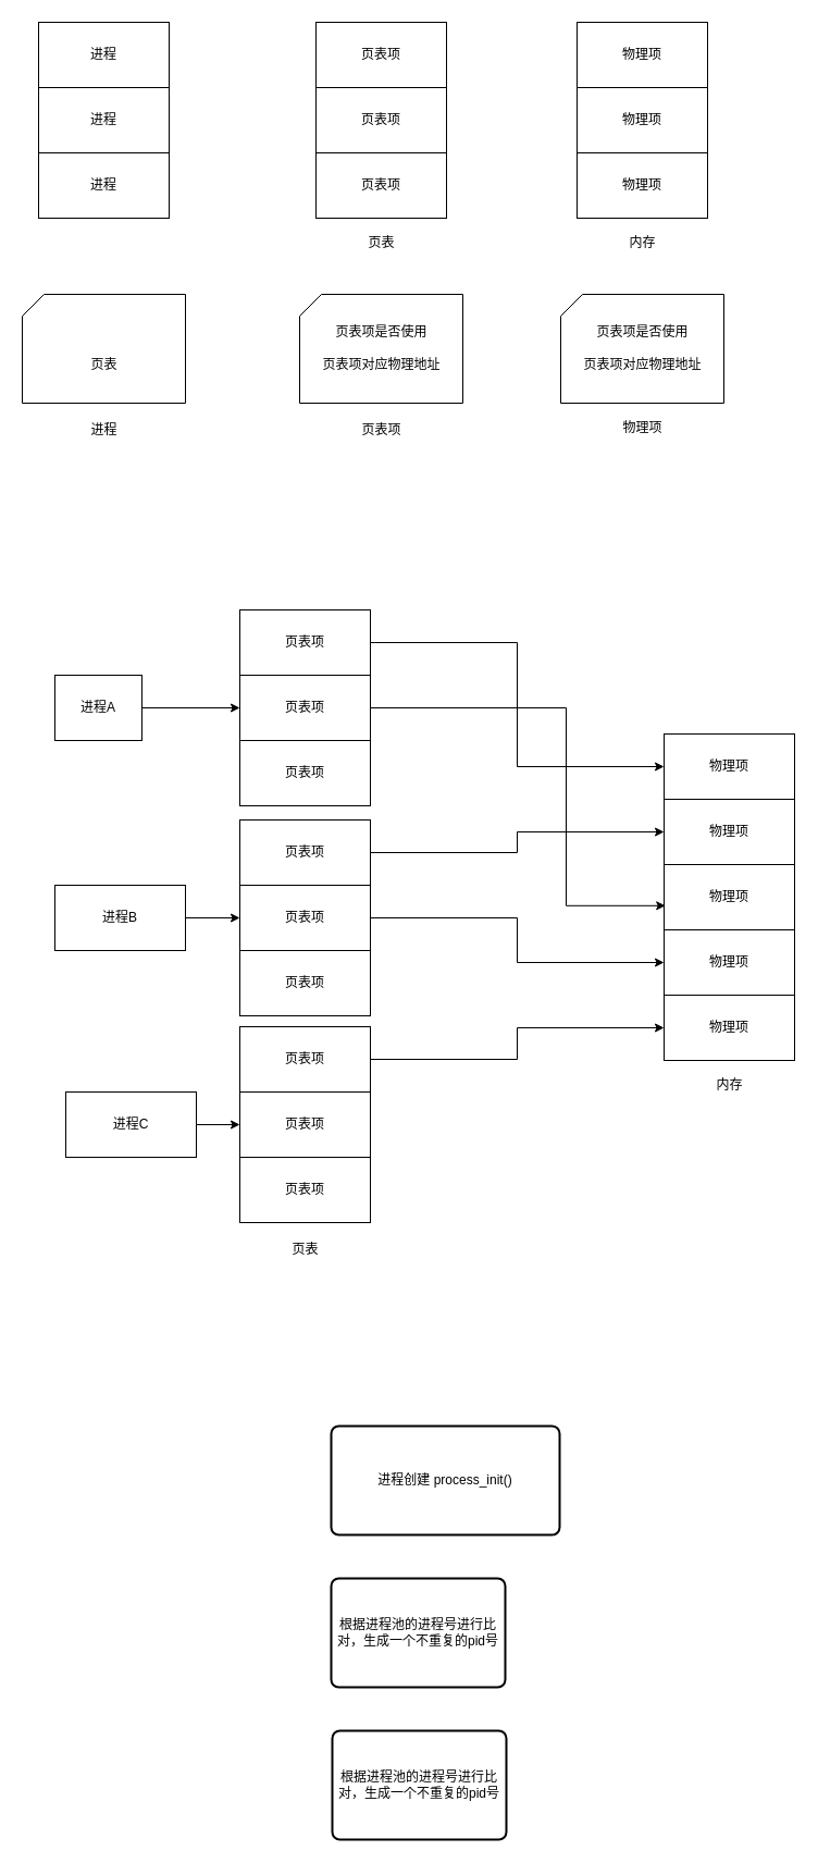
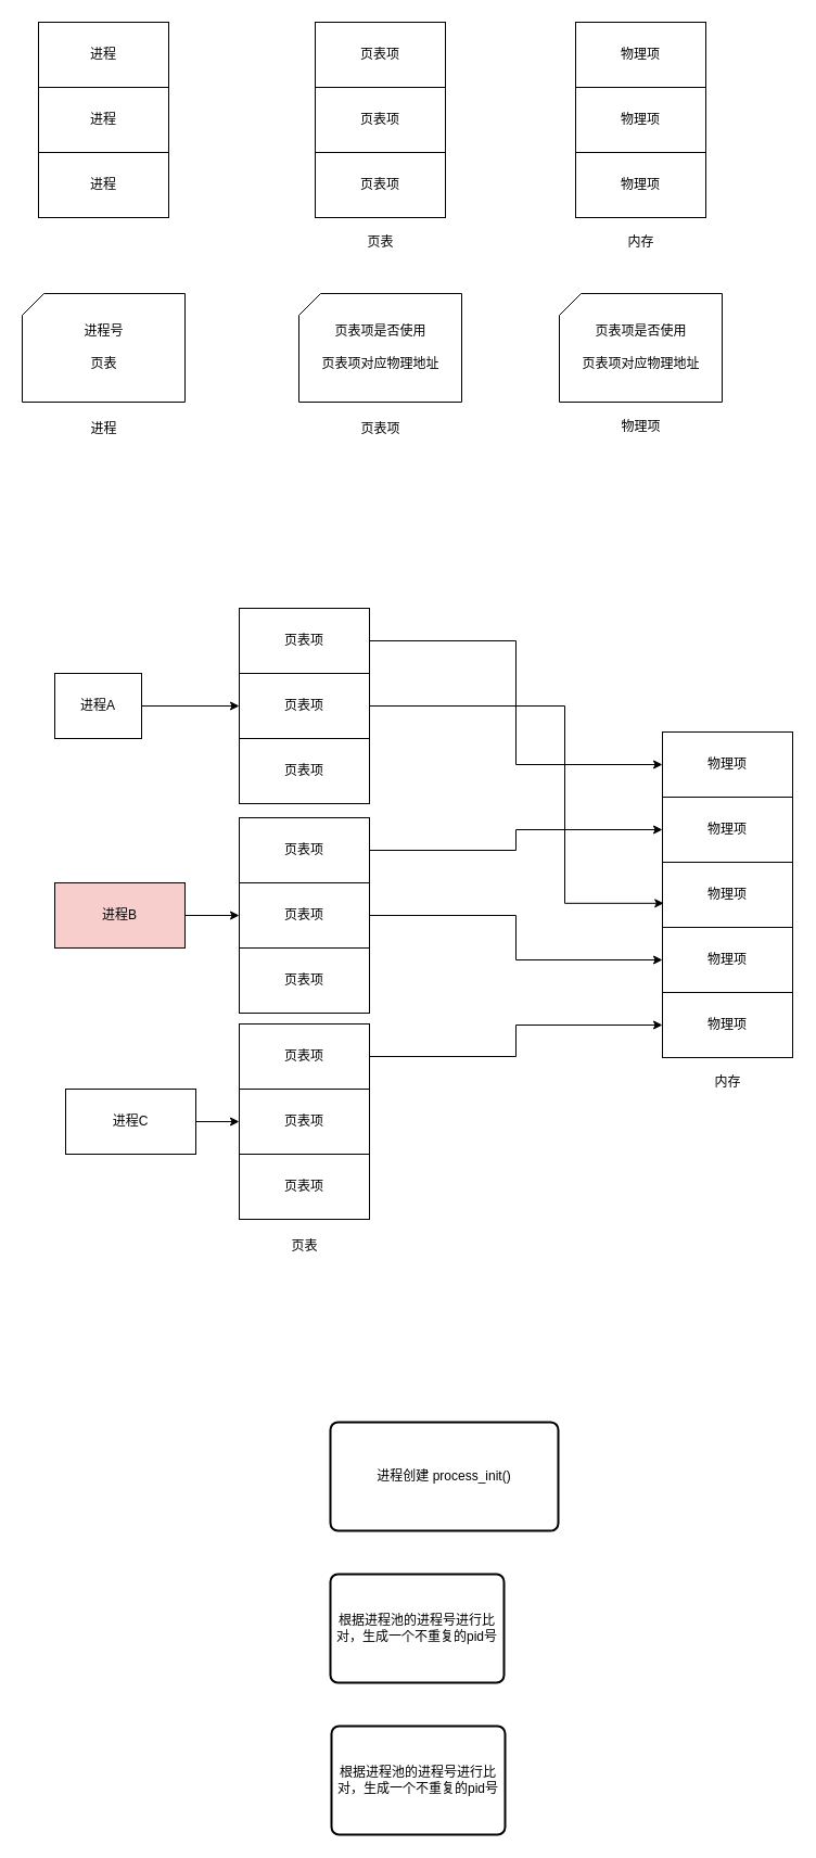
  <mxCell id="0" />
  <mxCell id="1" parent="0" />
  <mxCell id="2" value="进程创建 process_init()" style="rounded=1;whiteSpace=wrap;html=1;absoluteArcSize=1;arcSize=14;strokeWidth=2;" vertex="1" parent="1"><mxGeometry x="304" y="1310" width="210" height="100" as="geometry" /></mxCell>
  <mxCell id="3" value="" style="verticalLabelPosition=bottom;verticalAlign=top;html=1;shape=card;whiteSpace=wrap;size=20;arcSize=12;" vertex="1" parent="1"><mxGeometry x="20" y="270" width="150" height="100" as="geometry" /></mxCell>
  <mxCell id="4" value="进程" style="text;html=1;align=center;verticalAlign=middle;resizable=0;points=[];autosize=1;strokeColor=none;fillColor=none;" vertex="1" parent="1"><mxGeometry x="70" y="380" width="50" height="30" as="geometry" /></mxCell>
+ <mxCell id="5" value="进程号" style="text;html=1;align=center;verticalAlign=middle;resizable=0;points=[];autosize=1;strokeColor=none;fillColor=none;" vertex="1" parent="1"><mxGeometry x="65" y="290" width="60" height="30" as="geometry" /></mxCell>
  <mxCell id="6" value="页表" style="text;html=1;align=center;verticalAlign=middle;resizable=0;points=[];autosize=1;strokeColor=none;fillColor=none;" vertex="1" parent="1"><mxGeometry x="70" y="320" width="50" height="30" as="geometry" /></mxCell>
  <mxCell id="7" value="" style="verticalLabelPosition=bottom;verticalAlign=top;html=1;shape=card;whiteSpace=wrap;size=20;arcSize=12;" vertex="1" parent="1"><mxGeometry x="275" y="270" width="150" height="100" as="geometry" /></mxCell>
  <mxCell id="8" value="页表项" style="text;html=1;align=center;verticalAlign=middle;resizable=0;points=[];autosize=1;strokeColor=none;fillColor=none;" vertex="1" parent="1"><mxGeometry x="320" y="380" width="60" height="30" as="geometry" /></mxCell>
  <mxCell id="9" value="页表项是否使用" style="text;html=1;align=center;verticalAlign=middle;resizable=0;points=[];autosize=1;strokeColor=none;fillColor=none;" vertex="1" parent="1"><mxGeometry x="295" y="290" width="110" height="30" as="geometry" /></mxCell>
  <mxCell id="10" value="页表项对应物理地址" style="text;html=1;align=center;verticalAlign=middle;resizable=0;points=[];autosize=1;strokeColor=none;fillColor=none;" vertex="1" parent="1"><mxGeometry x="285" y="320" width="130" height="30" as="geometry" /></mxCell>
  <mxCell id="11" value="页表项" style="rounded=0;whiteSpace=wrap;html=1;" vertex="1" parent="1"><mxGeometry x="290" y="20" width="120" height="60" as="geometry" /></mxCell>
  <mxCell id="12" value="页表项" style="rounded=0;whiteSpace=wrap;html=1;" vertex="1" parent="1"><mxGeometry x="290" y="80" width="120" height="60" as="geometry" /></mxCell>
  <mxCell id="13" value="页表项" style="rounded=0;whiteSpace=wrap;html=1;" vertex="1" parent="1"><mxGeometry x="290" y="140" width="120" height="60" as="geometry" /></mxCell>
  <mxCell id="14" value="页表" style="text;html=1;align=center;verticalAlign=middle;resizable=0;points=[];autosize=1;strokeColor=none;fillColor=none;" vertex="1" parent="1"><mxGeometry x="325" y="208" width="50" height="30" as="geometry" /></mxCell>
  <mxCell id="15" value="物理项" style="rounded=0;whiteSpace=wrap;html=1;" vertex="1" parent="1"><mxGeometry x="530" y="20" width="120" height="60" as="geometry" /></mxCell>
  <mxCell id="16" value="物理项" style="rounded=0;whiteSpace=wrap;html=1;" vertex="1" parent="1"><mxGeometry x="530" y="80" width="120" height="60" as="geometry" /></mxCell>
  <mxCell id="17" value="物理项" style="rounded=0;whiteSpace=wrap;html=1;" vertex="1" parent="1"><mxGeometry x="530" y="140" width="120" height="60" as="geometry" /></mxCell>
  <mxCell id="18" value="内存" style="text;html=1;align=center;verticalAlign=middle;resizable=0;points=[];autosize=1;strokeColor=none;fillColor=none;" vertex="1" parent="1"><mxGeometry x="565" y="208" width="50" height="30" as="geometry" /></mxCell>
  <mxCell id="19" value="" style="verticalLabelPosition=bottom;verticalAlign=top;html=1;shape=card;whiteSpace=wrap;size=20;arcSize=12;" vertex="1" parent="1"><mxGeometry x="515" y="270" width="150" height="100" as="geometry" /></mxCell>
  <mxCell id="20" value="页表项是否使用" style="text;html=1;align=center;verticalAlign=middle;resizable=0;points=[];autosize=1;strokeColor=none;fillColor=none;" vertex="1" parent="1"><mxGeometry x="535" y="290" width="110" height="30" as="geometry" /></mxCell>
  <mxCell id="21" value="页表项对应物理地址" style="text;html=1;align=center;verticalAlign=middle;resizable=0;points=[];autosize=1;strokeColor=none;fillColor=none;" vertex="1" parent="1"><mxGeometry x="525" y="320" width="130" height="30" as="geometry" /></mxCell>
  <mxCell id="22" value="进程" style="rounded=0;whiteSpace=wrap;html=1;" vertex="1" parent="1"><mxGeometry x="35" y="20" width="120" height="60" as="geometry" /></mxCell>
  <mxCell id="23" value="进程" style="rounded=0;whiteSpace=wrap;html=1;" vertex="1" parent="1"><mxGeometry x="35" y="80" width="120" height="60" as="geometry" /></mxCell>
  <mxCell id="24" value="进程" style="rounded=0;whiteSpace=wrap;html=1;" vertex="1" parent="1"><mxGeometry x="35" y="140" width="120" height="60" as="geometry" /></mxCell>
  <mxCell id="25" value="物理项" style="text;html=1;align=center;verticalAlign=middle;resizable=0;points=[];autosize=1;strokeColor=none;fillColor=none;" vertex="1" parent="1"><mxGeometry x="560" y="378" width="60" height="30" as="geometry" /></mxCell>
  <mxCell id="26" style="edgeStyle=orthogonalEdgeStyle;rounded=0;orthogonalLoop=1;jettySize=auto;html=1;exitX=1;exitY=0.5;exitDx=0;exitDy=0;entryX=0;entryY=0.5;entryDx=0;entryDy=0;" edge="1" parent="1" source="27" target="37"><mxGeometry relative="1" as="geometry" /></mxCell>
  <mxCell id="27" value="页表项" style="rounded=0;whiteSpace=wrap;html=1;" vertex="1" parent="1"><mxGeometry x="220" y="560" width="120" height="60" as="geometry" /></mxCell>
  <mxCell id="28" style="edgeStyle=orthogonalEdgeStyle;rounded=0;orthogonalLoop=1;jettySize=auto;html=1;exitX=1;exitY=0.5;exitDx=0;exitDy=0;entryX=0.01;entryY=0.63;entryDx=0;entryDy=0;entryPerimeter=0;" edge="1" parent="1" source="29" target="32"><mxGeometry relative="1" as="geometry"><Array as="points"><mxPoint x="520" y="650" /><mxPoint x="520" y="832" /></Array></mxGeometry></mxCell>
  <mxCell id="29" value="页表项" style="rounded=0;whiteSpace=wrap;html=1;" vertex="1" parent="1"><mxGeometry x="220" y="620" width="120" height="60" as="geometry" /></mxCell>
  <mxCell id="30" value="页表项" style="rounded=0;whiteSpace=wrap;html=1;" vertex="1" parent="1"><mxGeometry x="220" y="680" width="120" height="60" as="geometry" /></mxCell>
  <mxCell id="31" value="页表" style="text;html=1;align=center;verticalAlign=middle;resizable=0;points=[];autosize=1;strokeColor=none;fillColor=none;" vertex="1" parent="1"><mxGeometry x="255" y="750" width="50" height="30" as="geometry" /></mxCell>
  <mxCell id="32" value="物理项" style="rounded=0;whiteSpace=wrap;html=1;" vertex="1" parent="1"><mxGeometry x="610" y="794" width="120" height="60" as="geometry" /></mxCell>
  <mxCell id="33" value="物理项" style="rounded=0;whiteSpace=wrap;html=1;" vertex="1" parent="1"><mxGeometry x="610" y="854" width="120" height="60" as="geometry" /></mxCell>
  <mxCell id="34" value="物理项" style="rounded=0;whiteSpace=wrap;html=1;" vertex="1" parent="1"><mxGeometry x="610" y="914" width="120" height="60" as="geometry" /></mxCell>
  <mxCell id="35" value="内存" style="text;html=1;align=center;verticalAlign=middle;resizable=0;points=[];autosize=1;strokeColor=none;fillColor=none;" vertex="1" parent="1"><mxGeometry x="645" y="982" width="50" height="30" as="geometry" /></mxCell>
  <mxCell id="36" value="物理项" style="rounded=0;whiteSpace=wrap;html=1;" vertex="1" parent="1"><mxGeometry x="610" y="734" width="120" height="60" as="geometry" /></mxCell>
  <mxCell id="37" value="物理项" style="rounded=0;whiteSpace=wrap;html=1;" vertex="1" parent="1"><mxGeometry x="610" y="674" width="120" height="60" as="geometry" /></mxCell>
  <mxCell id="38" style="edgeStyle=orthogonalEdgeStyle;rounded=0;orthogonalLoop=1;jettySize=auto;html=1;exitX=1;exitY=0.5;exitDx=0;exitDy=0;entryX=0;entryY=0.5;entryDx=0;entryDy=0;" edge="1" parent="1" source="39" target="29"><mxGeometry relative="1" as="geometry" /></mxCell>
  <mxCell id="39" value="进程A" style="whiteSpace=wrap;html=1;" vertex="1" parent="1"><mxGeometry x="50" y="620" width="80" height="60" as="geometry" /></mxCell>
  <mxCell id="40" style="edgeStyle=orthogonalEdgeStyle;rounded=0;orthogonalLoop=1;jettySize=auto;html=1;exitX=1;exitY=0.5;exitDx=0;exitDy=0;entryX=0;entryY=0.5;entryDx=0;entryDy=0;" edge="1" parent="1" source="41" target="36"><mxGeometry relative="1" as="geometry" /></mxCell>
  <mxCell id="41" value="页表项" style="rounded=0;whiteSpace=wrap;html=1;" vertex="1" parent="1"><mxGeometry x="220" y="753" width="120" height="60" as="geometry" /></mxCell>
  <mxCell id="42" style="edgeStyle=orthogonalEdgeStyle;rounded=0;orthogonalLoop=1;jettySize=auto;html=1;exitX=1;exitY=0.5;exitDx=0;exitDy=0;" edge="1" parent="1" source="43" target="33"><mxGeometry relative="1" as="geometry" /></mxCell>
  <mxCell id="43" value="页表项" style="rounded=0;whiteSpace=wrap;html=1;" vertex="1" parent="1"><mxGeometry x="220" y="813" width="120" height="60" as="geometry" /></mxCell>
  <mxCell id="44" value="页表项" style="rounded=0;whiteSpace=wrap;html=1;" vertex="1" parent="1"><mxGeometry x="220" y="873" width="120" height="60" as="geometry" /></mxCell>
  <mxCell id="45" style="edgeStyle=orthogonalEdgeStyle;rounded=0;orthogonalLoop=1;jettySize=auto;html=1;exitX=1;exitY=0.5;exitDx=0;exitDy=0;entryX=0;entryY=0.5;entryDx=0;entryDy=0;" edge="1" parent="1" source="46" target="43"><mxGeometry relative="1" as="geometry" /></mxCell>
- <mxCell id="46" value="进程B" style="whiteSpace=wrap;html=1;" vertex="1" parent="1"><mxGeometry x="50" y="813" width="120" height="60" as="geometry" /></mxCell>
+ <mxCell id="46" value="进程B" style="whiteSpace=wrap;html=1;fillColor=#f8cecc;" vertex="1" parent="1"><mxGeometry x="50" y="813" width="120" height="60" as="geometry" /></mxCell>
  <mxCell id="47" value="页表" style="text;html=1;align=center;verticalAlign=middle;resizable=0;points=[];autosize=1;strokeColor=none;fillColor=none;" vertex="1" parent="1"><mxGeometry x="255" y="940" width="50" height="30" as="geometry" /></mxCell>
  <mxCell id="48" style="edgeStyle=orthogonalEdgeStyle;rounded=0;orthogonalLoop=1;jettySize=auto;html=1;exitX=1;exitY=0.5;exitDx=0;exitDy=0;entryX=0;entryY=0.5;entryDx=0;entryDy=0;" edge="1" parent="1" source="49" target="34"><mxGeometry relative="1" as="geometry" /></mxCell>
  <mxCell id="49" value="页表项" style="rounded=0;whiteSpace=wrap;html=1;" vertex="1" parent="1"><mxGeometry x="220" y="943" width="120" height="60" as="geometry" /></mxCell>
  <mxCell id="50" value="页表项" style="rounded=0;whiteSpace=wrap;html=1;" vertex="1" parent="1"><mxGeometry x="220" y="1003" width="120" height="60" as="geometry" /></mxCell>
  <mxCell id="51" value="页表项" style="rounded=0;whiteSpace=wrap;html=1;" vertex="1" parent="1"><mxGeometry x="220" y="1063" width="120" height="60" as="geometry" /></mxCell>
  <mxCell id="52" value="页表" style="text;html=1;align=center;verticalAlign=middle;resizable=0;points=[];autosize=1;strokeColor=none;fillColor=none;" vertex="1" parent="1"><mxGeometry x="255" y="1133" width="50" height="30" as="geometry" /></mxCell>
  <mxCell id="53" style="edgeStyle=orthogonalEdgeStyle;rounded=0;orthogonalLoop=1;jettySize=auto;html=1;exitX=1;exitY=0.5;exitDx=0;exitDy=0;entryX=0;entryY=0.5;entryDx=0;entryDy=0;" edge="1" parent="1" source="54" target="50"><mxGeometry relative="1" as="geometry" /></mxCell>
  <mxCell id="54" value="进程C" style="whiteSpace=wrap;html=1;" vertex="1" parent="1"><mxGeometry x="60" y="1003" width="120" height="60" as="geometry" /></mxCell>
  <mxCell id="55" value="根据进程池的进程号进行比对，生成一个不重复的pid号" style="rounded=1;whiteSpace=wrap;html=1;absoluteArcSize=1;arcSize=14;strokeWidth=2;" vertex="1" parent="1"><mxGeometry x="304" y="1450" width="160" height="100" as="geometry" /></mxCell>
  <mxCell id="56" value="根据进程池的进程号进行比对，生成一个不重复的pid号" style="rounded=1;whiteSpace=wrap;html=1;absoluteArcSize=1;arcSize=14;strokeWidth=2;" vertex="1" parent="1"><mxGeometry x="305" y="1590" width="160" height="100" as="geometry" /></mxCell>
